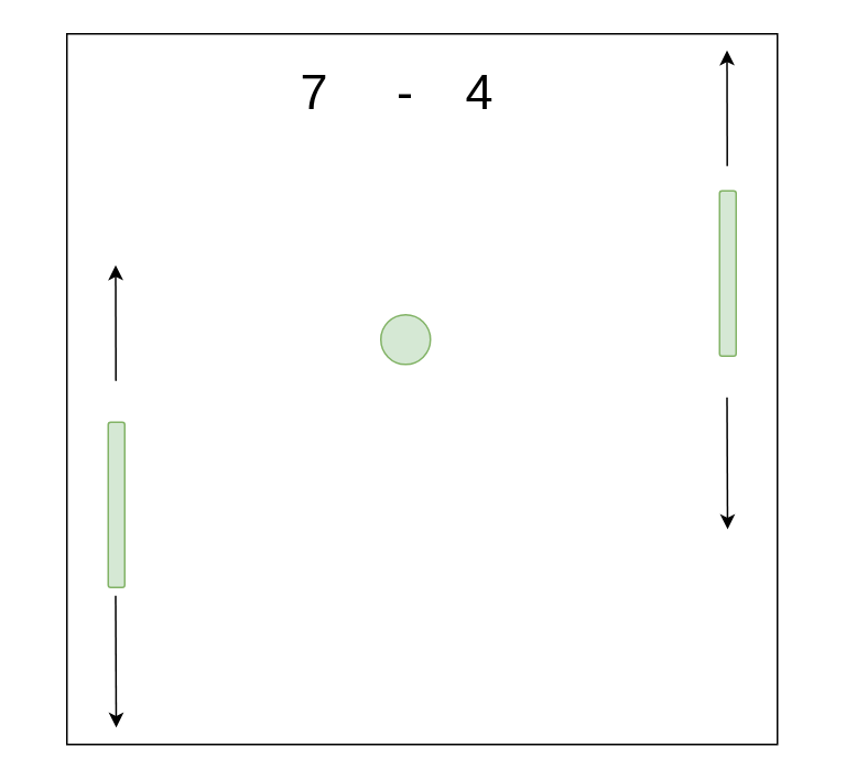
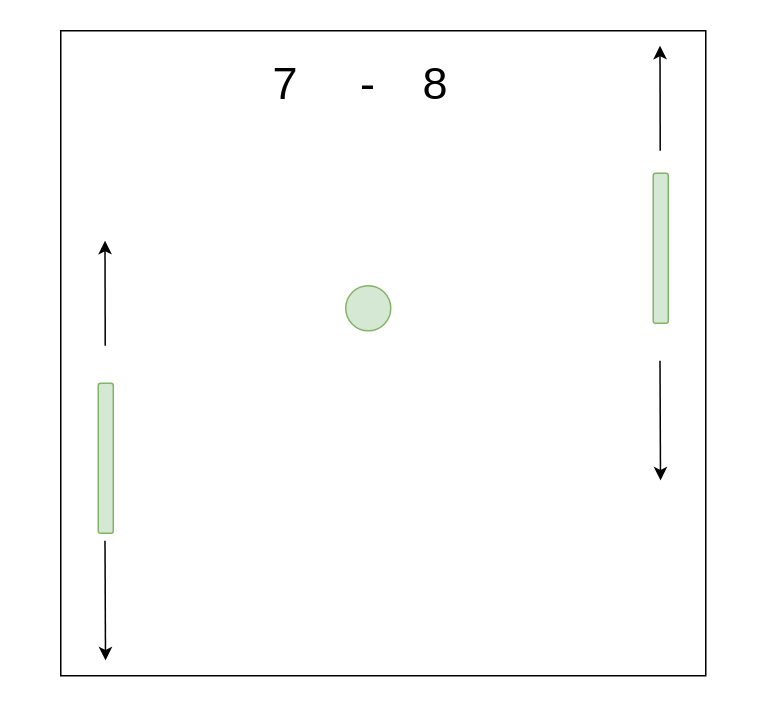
  <mxCell id="0" />
  <mxCell id="1" parent="0" />
  <mxCell id="2" value="" style="whiteSpace=wrap;html=1;aspect=fixed;" vertex="1" parent="1"><mxGeometry x="40" y="20" width="430" height="430" as="geometry" /></mxCell>
  <mxCell id="3" value="" style="ellipse;whiteSpace=wrap;html=1;aspect=fixed;fillColor=#d5e8d4;strokeColor=#82b366;" vertex="1" parent="1"><mxGeometry x="230" y="190" width="30" height="30" as="geometry" /></mxCell>
  <mxCell id="4" value="" style="rounded=1;whiteSpace=wrap;html=1;rotation=90;fillColor=#d5e8d4;strokeColor=#82b366;" vertex="1" parent="1"><mxGeometry x="20" y="300" width="100" height="10" as="geometry" /></mxCell>
  <mxCell id="5" value="" style="endArrow=classic;html=1;rounded=0;entryX=0.395;entryY=0.465;entryDx=0;entryDy=0;entryPerimeter=0;" edge="1" parent="1"><mxGeometry width="50" height="50" relative="1" as="geometry"><mxPoint x="69.65" y="230.05" as="sourcePoint" /><mxPoint x="69.5" y="160" as="targetPoint" /></mxGeometry></mxCell>
  <mxCell id="6" value="" style="endArrow=classic;html=1;rounded=0;entryX=0.093;entryY=0.581;entryDx=0;entryDy=0;entryPerimeter=0;" edge="1" parent="1"><mxGeometry width="50" height="50" relative="1" as="geometry"><mxPoint x="69.5" y="360" as="sourcePoint" /><mxPoint x="69.84" y="439.78" as="targetPoint" /></mxGeometry></mxCell>
  <mxCell id="7" value="" style="endArrow=classic;html=1;rounded=0;entryX=0.395;entryY=0.465;entryDx=0;entryDy=0;entryPerimeter=0;" edge="1" parent="1"><mxGeometry width="50" height="50" relative="1" as="geometry"><mxPoint x="439.65" y="100.05" as="sourcePoint" /><mxPoint x="439.5" y="30" as="targetPoint" /></mxGeometry></mxCell>
  <mxCell id="8" value="" style="endArrow=classic;html=1;rounded=0;entryX=0.093;entryY=0.581;entryDx=0;entryDy=0;entryPerimeter=0;" edge="1" parent="1"><mxGeometry width="50" height="50" relative="1" as="geometry"><mxPoint x="439.5" y="240" as="sourcePoint" /><mxPoint x="439.84" y="319.78" as="targetPoint" /></mxGeometry></mxCell>
  <mxCell id="9" value="" style="rounded=1;whiteSpace=wrap;html=1;rotation=90;fillColor=#d5e8d4;strokeColor=#82b366;" vertex="1" parent="1"><mxGeometry x="390" y="160" width="100" height="10" as="geometry" /></mxCell>
  <mxCell id="10" value="&lt;span style=&quot;font-size: 30px;&quot;&gt;7&lt;/span&gt;" style="text;html=1;strokeColor=none;fillColor=none;align=center;verticalAlign=middle;whiteSpace=wrap;rounded=0;" vertex="1" parent="1"><mxGeometry x="160" y="40" width="60" height="30" as="geometry" /></mxCell>
- <mxCell id="11" value="&lt;span style=&quot;font-size: 30px;&quot;&gt;4&lt;/span&gt;" style="text;html=1;strokeColor=none;fillColor=none;align=center;verticalAlign=middle;whiteSpace=wrap;rounded=0;" vertex="1" parent="1"><mxGeometry x="260" y="40" width="60" height="30" as="geometry" /></mxCell>
+ <mxCell id="11" value="&lt;span style=&quot;font-size: 30px;&quot;&gt;8&lt;/span&gt;" style="text;html=1;strokeColor=none;fillColor=none;align=center;verticalAlign=middle;whiteSpace=wrap;rounded=0;" vertex="1" parent="1"><mxGeometry x="260" y="40" width="60" height="30" as="geometry" /></mxCell>
  <mxCell id="12" value="&lt;span style=&quot;font-size: 30px;&quot;&gt;-&lt;/span&gt;" style="text;html=1;strokeColor=none;fillColor=none;align=center;verticalAlign=middle;whiteSpace=wrap;rounded=0;" vertex="1" parent="1"><mxGeometry x="215" y="40" width="60" height="30" as="geometry" /></mxCell>
